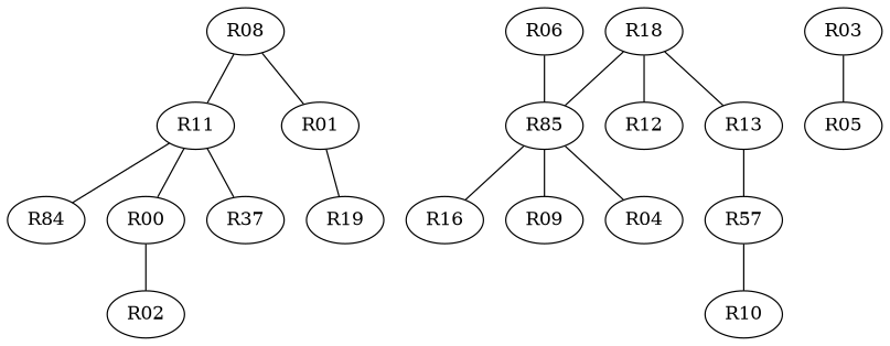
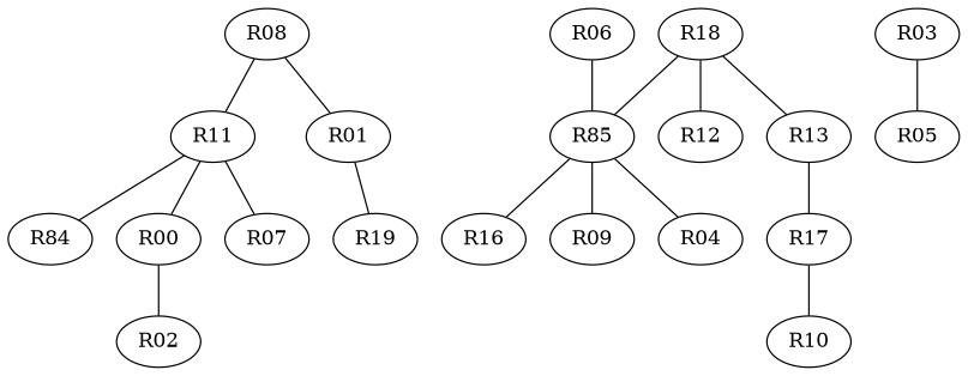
  graph {
    R08
    R11
    R01
    n4 [label=R84]
    R00
-   R07 [label=R37]
+   R07
    n7 [label=R85]
    R18
    R12
    R13
    R19
    R02
    R03
    R05
    R16
    R09
    R04
-   R17 [label=R57]
+   R17
    R10
    R06
    R08 -- R11
    R08 -- R01
    R11 -- n4
    R11 -- R00
    R11 -- R07
    R01 -- R19
    R00 -- R02
    n7 -- R16
    n7 -- R09
    n7 -- R04
    R18 -- n7
    R18 -- R12
    R18 -- R13
    R13 -- R17
    R03 -- R05
    R17 -- R10
    R06 -- n7
  }
